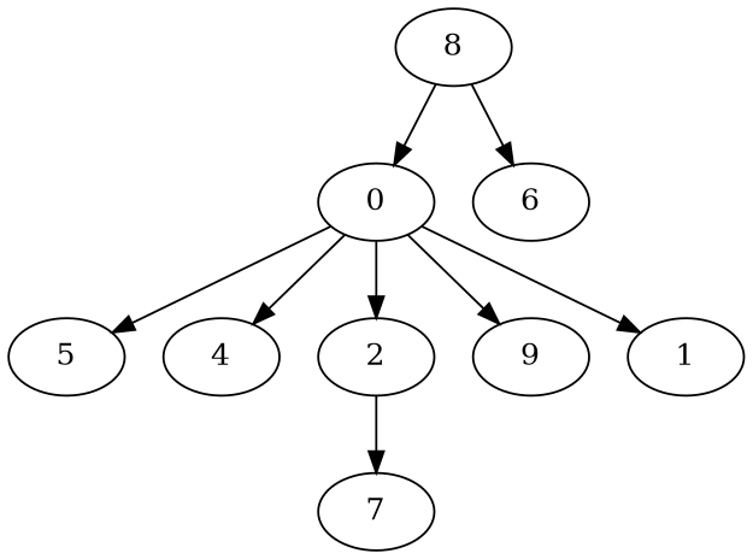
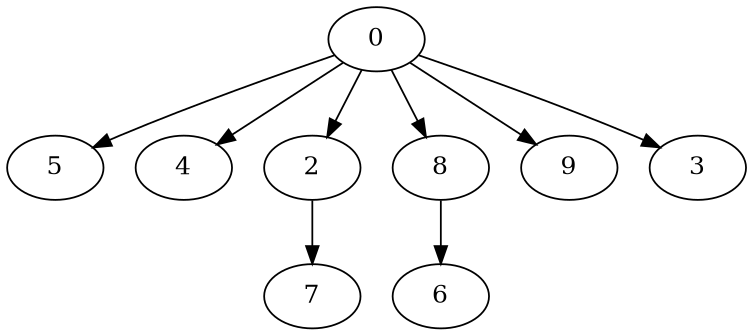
  digraph {
    node [Weight=5]
    edge [Weight=72]
    5 [Weight=10]
    0
    4 [Weight=9]
    2 [Weight=7]
    8 [Weight=6]
    9
-   3 [Weight=3 label=1]
+   3 [Weight=3]
    7 [Weight=8]
    6 [Weight=4]
    0 -> 5
    0 -> 4 [Weight=84]
    0 -> 2 [Weight=108]
-   8 -> 0 [Weight=36]
+   0 -> 8 [Weight=36]
    0 -> 9 [Weight=48]
    0 -> 3 [Weight=120]
    2 -> 7 [Weight=84]
    8 -> 6
  }
